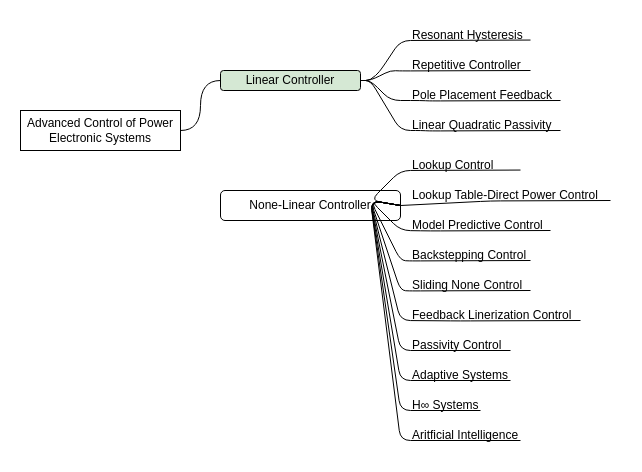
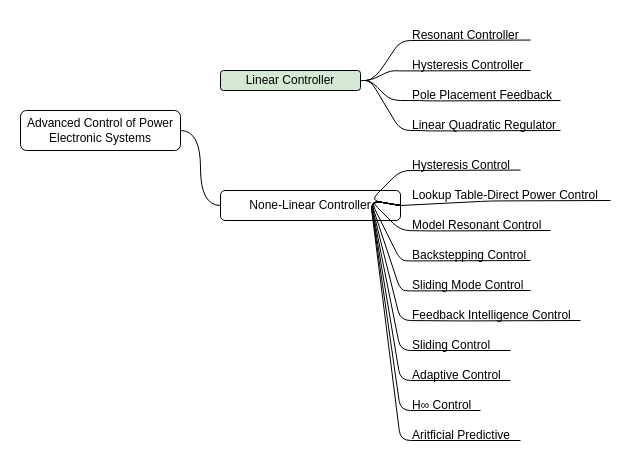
  <mxCell id="0" />
  <mxCell id="1" parent="0" />
- <mxCell id="2" style="edgeStyle=orthogonalEdgeStyle;curved=1;rounded=1;html=1;exitX=1;exitY=0.5;exitDx=0;exitDy=0;entryX=0;entryY=0.5;entryDx=0;entryDy=0;strokeColor=default;fontFamily=M+1Code Nerd Font;endArrow=none;endFill=0;exitPerimeter=0;" edge="1" parent="1" source="3" target="4"><mxGeometry relative="1" as="geometry" /></mxCell>
- <mxCell id="3" value="Advanced Control of Power Electronic Systems" style="whiteSpace=wrap;html=1;rounded=0;" vertex="1" parent="1"><mxGeometry x="20" y="110" width="160" height="40" as="geometry" /></mxCell>
+ <mxCell id="3" value="Advanced Control of Power Electronic Systems" style="rounded=1;whiteSpace=wrap;html=1;" vertex="1" parent="1"><mxGeometry x="20" y="110" width="160" height="40" as="geometry" /></mxCell>
  <mxCell id="4" value="Linear Controller" style="rounded=1;whiteSpace=wrap;html=1;fillColor=#d5e8d4;" vertex="1" parent="1"><mxGeometry x="220" y="70" width="140" height="20" as="geometry" /></mxCell>
+ <mxCell id="5" style="edgeStyle=orthogonalEdgeStyle;curved=1;rounded=1;html=1;entryX=1;entryY=0.5;entryDx=0;entryDy=0;strokeColor=default;fontFamily=M+1Code Nerd Font;endArrow=none;endFill=0;" edge="1" parent="1" source="6" target="3"><mxGeometry relative="1" as="geometry" /></mxCell>
  <mxCell id="6" value="None-Linear Controller" style="rounded=1;whiteSpace=wrap;html=1;" vertex="1" parent="1"><mxGeometry x="220" y="190" width="180" height="30" as="geometry" /></mxCell>
- <mxCell id="7" value="Resonant Hysteresis" style="text;html=1;align=left;verticalAlign=middle;resizable=0;points=[];autosize=1;strokeColor=none;fillColor=none;" vertex="1" parent="1"><mxGeometry x="410" y="20" width="130" height="30" as="geometry" /></mxCell>
- <mxCell id="8" value="Repetitive Controller" style="text;html=1;align=left;verticalAlign=middle;resizable=0;points=[];autosize=1;strokeColor=none;fillColor=none;" vertex="1" parent="1"><mxGeometry x="410" y="50" width="130" height="30" as="geometry" /></mxCell>
+ <mxCell id="7" value="Resonant Controller" style="text;html=1;align=left;verticalAlign=middle;resizable=0;points=[];autosize=1;strokeColor=none;fillColor=none;" vertex="1" parent="1"><mxGeometry x="410" y="20" width="130" height="30" as="geometry" /></mxCell>
+ <mxCell id="8" value="Hysteresis Controller" style="text;html=1;align=left;verticalAlign=middle;resizable=0;points=[];autosize=1;strokeColor=none;fillColor=none;" vertex="1" parent="1"><mxGeometry x="410" y="50" width="130" height="30" as="geometry" /></mxCell>
  <mxCell id="9" value="Pole Placement Feedback" style="text;html=1;align=left;verticalAlign=middle;resizable=0;points=[];autosize=1;strokeColor=none;fillColor=none;" vertex="1" parent="1"><mxGeometry x="410" y="80" width="160" height="30" as="geometry" /></mxCell>
- <mxCell id="10" value="Linear Quadratic Passivity" style="text;html=1;align=left;verticalAlign=middle;resizable=0;points=[];autosize=1;strokeColor=none;fillColor=none;" vertex="1" parent="1"><mxGeometry x="410" y="110" width="170" height="30" as="geometry" /></mxCell>
- <mxCell id="11" value="Lookup Control" style="text;html=1;align=left;verticalAlign=middle;resizable=0;points=[];autosize=1;strokeColor=none;fillColor=none;" vertex="1" parent="1"><mxGeometry x="410" y="150" width="120" height="30" as="geometry" /></mxCell>
+ <mxCell id="10" value="Linear Quadratic Regulator" style="text;html=1;align=left;verticalAlign=middle;resizable=0;points=[];autosize=1;strokeColor=none;fillColor=none;" vertex="1" parent="1"><mxGeometry x="410" y="110" width="170" height="30" as="geometry" /></mxCell>
+ <mxCell id="11" value="Hysteresis Control" style="text;html=1;align=left;verticalAlign=middle;resizable=0;points=[];autosize=1;strokeColor=none;fillColor=none;" vertex="1" parent="1"><mxGeometry x="410" y="150" width="120" height="30" as="geometry" /></mxCell>
  <mxCell id="12" value="Lookup Table-Direct Power Control" style="text;html=1;align=left;verticalAlign=middle;resizable=0;points=[];autosize=1;strokeColor=none;fillColor=none;" vertex="1" parent="1"><mxGeometry x="410" y="180" width="210" height="30" as="geometry" /></mxCell>
- <mxCell id="13" value="Model Predictive Control" style="text;html=1;align=left;verticalAlign=middle;resizable=0;points=[];autosize=1;strokeColor=none;fillColor=none;" vertex="1" parent="1"><mxGeometry x="410" y="210" width="150" height="30" as="geometry" /></mxCell>
+ <mxCell id="13" value="Model Resonant Control" style="text;html=1;align=left;verticalAlign=middle;resizable=0;points=[];autosize=1;strokeColor=none;fillColor=none;" vertex="1" parent="1"><mxGeometry x="410" y="210" width="150" height="30" as="geometry" /></mxCell>
  <mxCell id="14" value="Backstepping Control" style="text;html=1;align=left;verticalAlign=middle;resizable=0;points=[];autosize=1;strokeColor=none;fillColor=none;" vertex="1" parent="1"><mxGeometry x="410" y="240" width="140" height="30" as="geometry" /></mxCell>
- <mxCell id="15" value="Sliding None Control" style="text;html=1;align=left;verticalAlign=middle;resizable=0;points=[];autosize=1;strokeColor=none;fillColor=none;" vertex="1" parent="1"><mxGeometry x="410" y="270" width="130" height="30" as="geometry" /></mxCell>
- <mxCell id="16" value="Feedback Linerization Control" style="text;html=1;align=left;verticalAlign=middle;resizable=0;points=[];autosize=1;strokeColor=none;fillColor=none;" vertex="1" parent="1"><mxGeometry x="410" y="300" width="180" height="30" as="geometry" /></mxCell>
- <mxCell id="17" value="Passivity Control" style="text;html=1;align=left;verticalAlign=middle;resizable=0;points=[];autosize=1;strokeColor=none;fillColor=none;" vertex="1" parent="1"><mxGeometry x="410" y="330" width="110" height="30" as="geometry" /></mxCell>
- <mxCell id="18" value="Adaptive Systems" style="text;html=1;align=left;verticalAlign=middle;resizable=0;points=[];autosize=1;strokeColor=none;fillColor=none;" vertex="1" parent="1"><mxGeometry x="410" y="360" width="110" height="30" as="geometry" /></mxCell>
- <mxCell id="19" value="H∞ Systems" style="text;html=1;align=left;verticalAlign=middle;resizable=0;points=[];autosize=1;strokeColor=none;fillColor=none;" vertex="1" parent="1"><mxGeometry x="410" y="390" width="80" height="30" as="geometry" /></mxCell>
- <mxCell id="20" value="Aritficial Intelligence" style="text;html=1;align=left;verticalAlign=middle;resizable=0;points=[];autosize=1;strokeColor=none;fillColor=none;" vertex="1" parent="1"><mxGeometry x="410" y="420" width="130" height="30" as="geometry" /></mxCell>
+ <mxCell id="15" value="Sliding Mode Control" style="text;html=1;align=left;verticalAlign=middle;resizable=0;points=[];autosize=1;strokeColor=none;fillColor=none;" vertex="1" parent="1"><mxGeometry x="410" y="270" width="130" height="30" as="geometry" /></mxCell>
+ <mxCell id="16" value="Feedback Intelligence Control" style="text;html=1;align=left;verticalAlign=middle;resizable=0;points=[];autosize=1;strokeColor=none;fillColor=none;" vertex="1" parent="1"><mxGeometry x="410" y="300" width="180" height="30" as="geometry" /></mxCell>
+ <mxCell id="17" value="Sliding Control" style="text;html=1;align=left;verticalAlign=middle;resizable=0;points=[];autosize=1;strokeColor=none;fillColor=none;" vertex="1" parent="1"><mxGeometry x="410" y="330" width="110" height="30" as="geometry" /></mxCell>
+ <mxCell id="18" value="Adaptive Control" style="text;html=1;align=left;verticalAlign=middle;resizable=0;points=[];autosize=1;strokeColor=none;fillColor=none;" vertex="1" parent="1"><mxGeometry x="410" y="360" width="110" height="30" as="geometry" /></mxCell>
+ <mxCell id="19" value="H∞ Control" style="text;html=1;align=left;verticalAlign=middle;resizable=0;points=[];autosize=1;strokeColor=none;fillColor=none;" vertex="1" parent="1"><mxGeometry x="410" y="390" width="80" height="30" as="geometry" /></mxCell>
+ <mxCell id="20" value="Aritficial Predictive" style="text;html=1;align=left;verticalAlign=middle;resizable=0;points=[];autosize=1;strokeColor=none;fillColor=none;" vertex="1" parent="1"><mxGeometry x="410" y="420" width="130" height="30" as="geometry" /></mxCell>
  <mxCell id="21" style="edgeStyle=none;html=1;exitX=1;exitY=0.5;exitDx=0;exitDy=0;strokeColor=default;rounded=1;endArrow=none;endFill=0;entryX=0.952;entryY=0.652;entryDx=0;entryDy=0;entryPerimeter=0;" edge="1" parent="1" source="4"><mxGeometry relative="1" as="geometry"><mxPoint x="280.08" y="110" as="sourcePoint" /><mxPoint x="530" y="39.56" as="targetPoint" /><Array as="points"><mxPoint x="370" y="80" /><mxPoint x="380" y="70" /><mxPoint x="400" y="40" /></Array></mxGeometry></mxCell>
  <mxCell id="22" style="edgeStyle=none;html=1;exitX=1;exitY=0.5;exitDx=0;exitDy=0;strokeColor=default;rounded=1;endArrow=none;endFill=0;entryX=0.952;entryY=0.652;entryDx=0;entryDy=0;entryPerimeter=0;" edge="1" parent="1" source="4"><mxGeometry relative="1" as="geometry"><mxPoint x="360" y="110.44" as="sourcePoint" /><mxPoint x="530" y="70" as="targetPoint" /><Array as="points"><mxPoint x="370" y="80" /><mxPoint x="390" y="70" /><mxPoint x="400" y="70.44" /></Array></mxGeometry></mxCell>
  <mxCell id="23" style="edgeStyle=none;html=1;strokeColor=default;rounded=1;endArrow=none;endFill=0;entryX=0.952;entryY=0.652;entryDx=0;entryDy=0;entryPerimeter=0;" edge="1" parent="1"><mxGeometry relative="1" as="geometry"><mxPoint x="360" y="80" as="sourcePoint" /><mxPoint x="560" y="100" as="targetPoint" /><Array as="points"><mxPoint x="370" y="80" /><mxPoint x="390" y="100" /><mxPoint x="420" y="100" /><mxPoint x="430" y="100.44" /></Array></mxGeometry></mxCell>
  <mxCell id="24" style="edgeStyle=none;html=1;strokeColor=default;rounded=1;endArrow=none;endFill=0;entryX=0.952;entryY=0.652;entryDx=0;entryDy=0;entryPerimeter=0;exitX=1;exitY=0.5;exitDx=0;exitDy=0;" edge="1" parent="1" source="4"><mxGeometry relative="1" as="geometry"><mxPoint x="360" y="110" as="sourcePoint" /><mxPoint x="560" y="130" as="targetPoint" /><Array as="points"><mxPoint x="370" y="80" /><mxPoint x="400" y="130" /><mxPoint x="420" y="130" /><mxPoint x="430" y="130.44" /></Array></mxGeometry></mxCell>
  <mxCell id="25" style="edgeStyle=none;html=1;exitX=1;exitY=0.5;exitDx=0;exitDy=0;strokeColor=default;rounded=1;endArrow=none;endFill=0;entryX=0.952;entryY=0.652;entryDx=0;entryDy=0;entryPerimeter=0;" edge="1" parent="1" source="6"><mxGeometry relative="1" as="geometry"><mxPoint x="270.08" y="240" as="sourcePoint" /><mxPoint x="520" y="169.56" as="targetPoint" /><Array as="points"><mxPoint x="370" y="200" /><mxPoint x="400" y="170" /></Array></mxGeometry></mxCell>
  <mxCell id="26" style="edgeStyle=none;html=1;exitX=1;exitY=0.5;exitDx=0;exitDy=0;strokeColor=default;rounded=1;endArrow=none;endFill=0;entryX=0.952;entryY=0.652;entryDx=0;entryDy=0;entryPerimeter=0;" edge="1" parent="1" source="6"><mxGeometry relative="1" as="geometry"><mxPoint x="450" y="230.44" as="sourcePoint" /><mxPoint x="610" y="200" as="targetPoint" /><Array as="points"><mxPoint x="490" y="200.44" /></Array></mxGeometry></mxCell>
  <mxCell id="27" style="edgeStyle=none;html=1;exitX=1;exitY=0.5;exitDx=0;exitDy=0;strokeColor=default;rounded=1;endArrow=none;endFill=0;entryX=0.952;entryY=0.652;entryDx=0;entryDy=0;entryPerimeter=0;" edge="1" parent="1" source="6"><mxGeometry relative="1" as="geometry"><mxPoint x="390" y="260.44" as="sourcePoint" /><mxPoint x="550" y="230" as="targetPoint" /><Array as="points"><mxPoint x="370" y="200" /><mxPoint x="400" y="230" /><mxPoint x="430" y="230.44" /></Array></mxGeometry></mxCell>
  <mxCell id="28" style="edgeStyle=none;html=1;exitX=1;exitY=0.5;exitDx=0;exitDy=0;strokeColor=default;rounded=1;endArrow=none;endFill=0;entryX=0.952;entryY=0.652;entryDx=0;entryDy=0;entryPerimeter=0;" edge="1" parent="1" source="6"><mxGeometry relative="1" as="geometry"><mxPoint x="340" y="230" as="sourcePoint" /><mxPoint x="530" y="260" as="targetPoint" /><Array as="points"><mxPoint x="370" y="200" /><mxPoint x="400" y="260" /><mxPoint x="410" y="260.44" /></Array></mxGeometry></mxCell>
  <mxCell id="29" style="edgeStyle=none;html=1;exitX=1;exitY=0.5;exitDx=0;exitDy=0;strokeColor=default;rounded=1;endArrow=none;endFill=0;entryX=0.952;entryY=0.652;entryDx=0;entryDy=0;entryPerimeter=0;" edge="1" parent="1" source="6"><mxGeometry relative="1" as="geometry"><mxPoint x="360" y="230" as="sourcePoint" /><mxPoint x="530" y="290" as="targetPoint" /><Array as="points"><mxPoint x="370" y="200" /><mxPoint x="400" y="290" /><mxPoint x="410" y="290.44" /></Array></mxGeometry></mxCell>
  <mxCell id="30" style="edgeStyle=none;html=1;exitX=1;exitY=0.5;exitDx=0;exitDy=0;strokeColor=default;rounded=1;endArrow=none;endFill=0;entryX=0.952;entryY=0.652;entryDx=0;entryDy=0;entryPerimeter=0;" edge="1" parent="1" source="6"><mxGeometry relative="1" as="geometry"><mxPoint x="410" y="230" as="sourcePoint" /><mxPoint x="580" y="320" as="targetPoint" /><Array as="points"><mxPoint x="370" y="200" /><mxPoint x="400" y="320" /><mxPoint x="460" y="320.44" /></Array></mxGeometry></mxCell>
  <mxCell id="31" style="edgeStyle=none;html=1;exitX=1;exitY=0.5;exitDx=0;exitDy=0;strokeColor=default;rounded=1;endArrow=none;endFill=0;entryX=0.952;entryY=0.652;entryDx=0;entryDy=0;entryPerimeter=0;" edge="1" parent="1" source="6"><mxGeometry relative="1" as="geometry"><mxPoint x="290" y="230" as="sourcePoint" /><mxPoint x="510" y="350" as="targetPoint" /><Array as="points"><mxPoint x="370" y="200" /><mxPoint x="400" y="350" /></Array></mxGeometry></mxCell>
  <mxCell id="32" style="edgeStyle=none;html=1;exitX=1;exitY=0.5;exitDx=0;exitDy=0;strokeColor=default;rounded=1;endArrow=none;endFill=0;entryX=0.952;entryY=0.652;entryDx=0;entryDy=0;entryPerimeter=0;" edge="1" parent="1" source="6"><mxGeometry relative="1" as="geometry"><mxPoint x="360" y="230" as="sourcePoint" /><mxPoint x="510" y="380" as="targetPoint" /><Array as="points"><mxPoint x="370" y="200" /><mxPoint x="400" y="380" /></Array></mxGeometry></mxCell>
  <mxCell id="33" style="edgeStyle=none;html=1;exitX=1;exitY=0.5;exitDx=0;exitDy=0;strokeColor=default;rounded=1;endArrow=none;endFill=0;entryX=0.952;entryY=0.652;entryDx=0;entryDy=0;entryPerimeter=0;" edge="1" parent="1" source="6"><mxGeometry relative="1" as="geometry"><mxPoint x="330" y="230" as="sourcePoint" /><mxPoint x="480" y="410" as="targetPoint" /><Array as="points"><mxPoint x="370" y="200" /><mxPoint x="400" y="410" /></Array></mxGeometry></mxCell>
  <mxCell id="34" style="edgeStyle=none;html=1;exitX=1;exitY=0.5;exitDx=0;exitDy=0;strokeColor=default;rounded=1;endArrow=none;endFill=0;entryX=0.952;entryY=0.652;entryDx=0;entryDy=0;entryPerimeter=0;" edge="1" parent="1" source="6"><mxGeometry relative="1" as="geometry"><mxPoint x="400" y="230" as="sourcePoint" /><mxPoint x="520" y="440" as="targetPoint" /><Array as="points"><mxPoint x="370" y="200" /><mxPoint x="400" y="440" /></Array></mxGeometry></mxCell>
